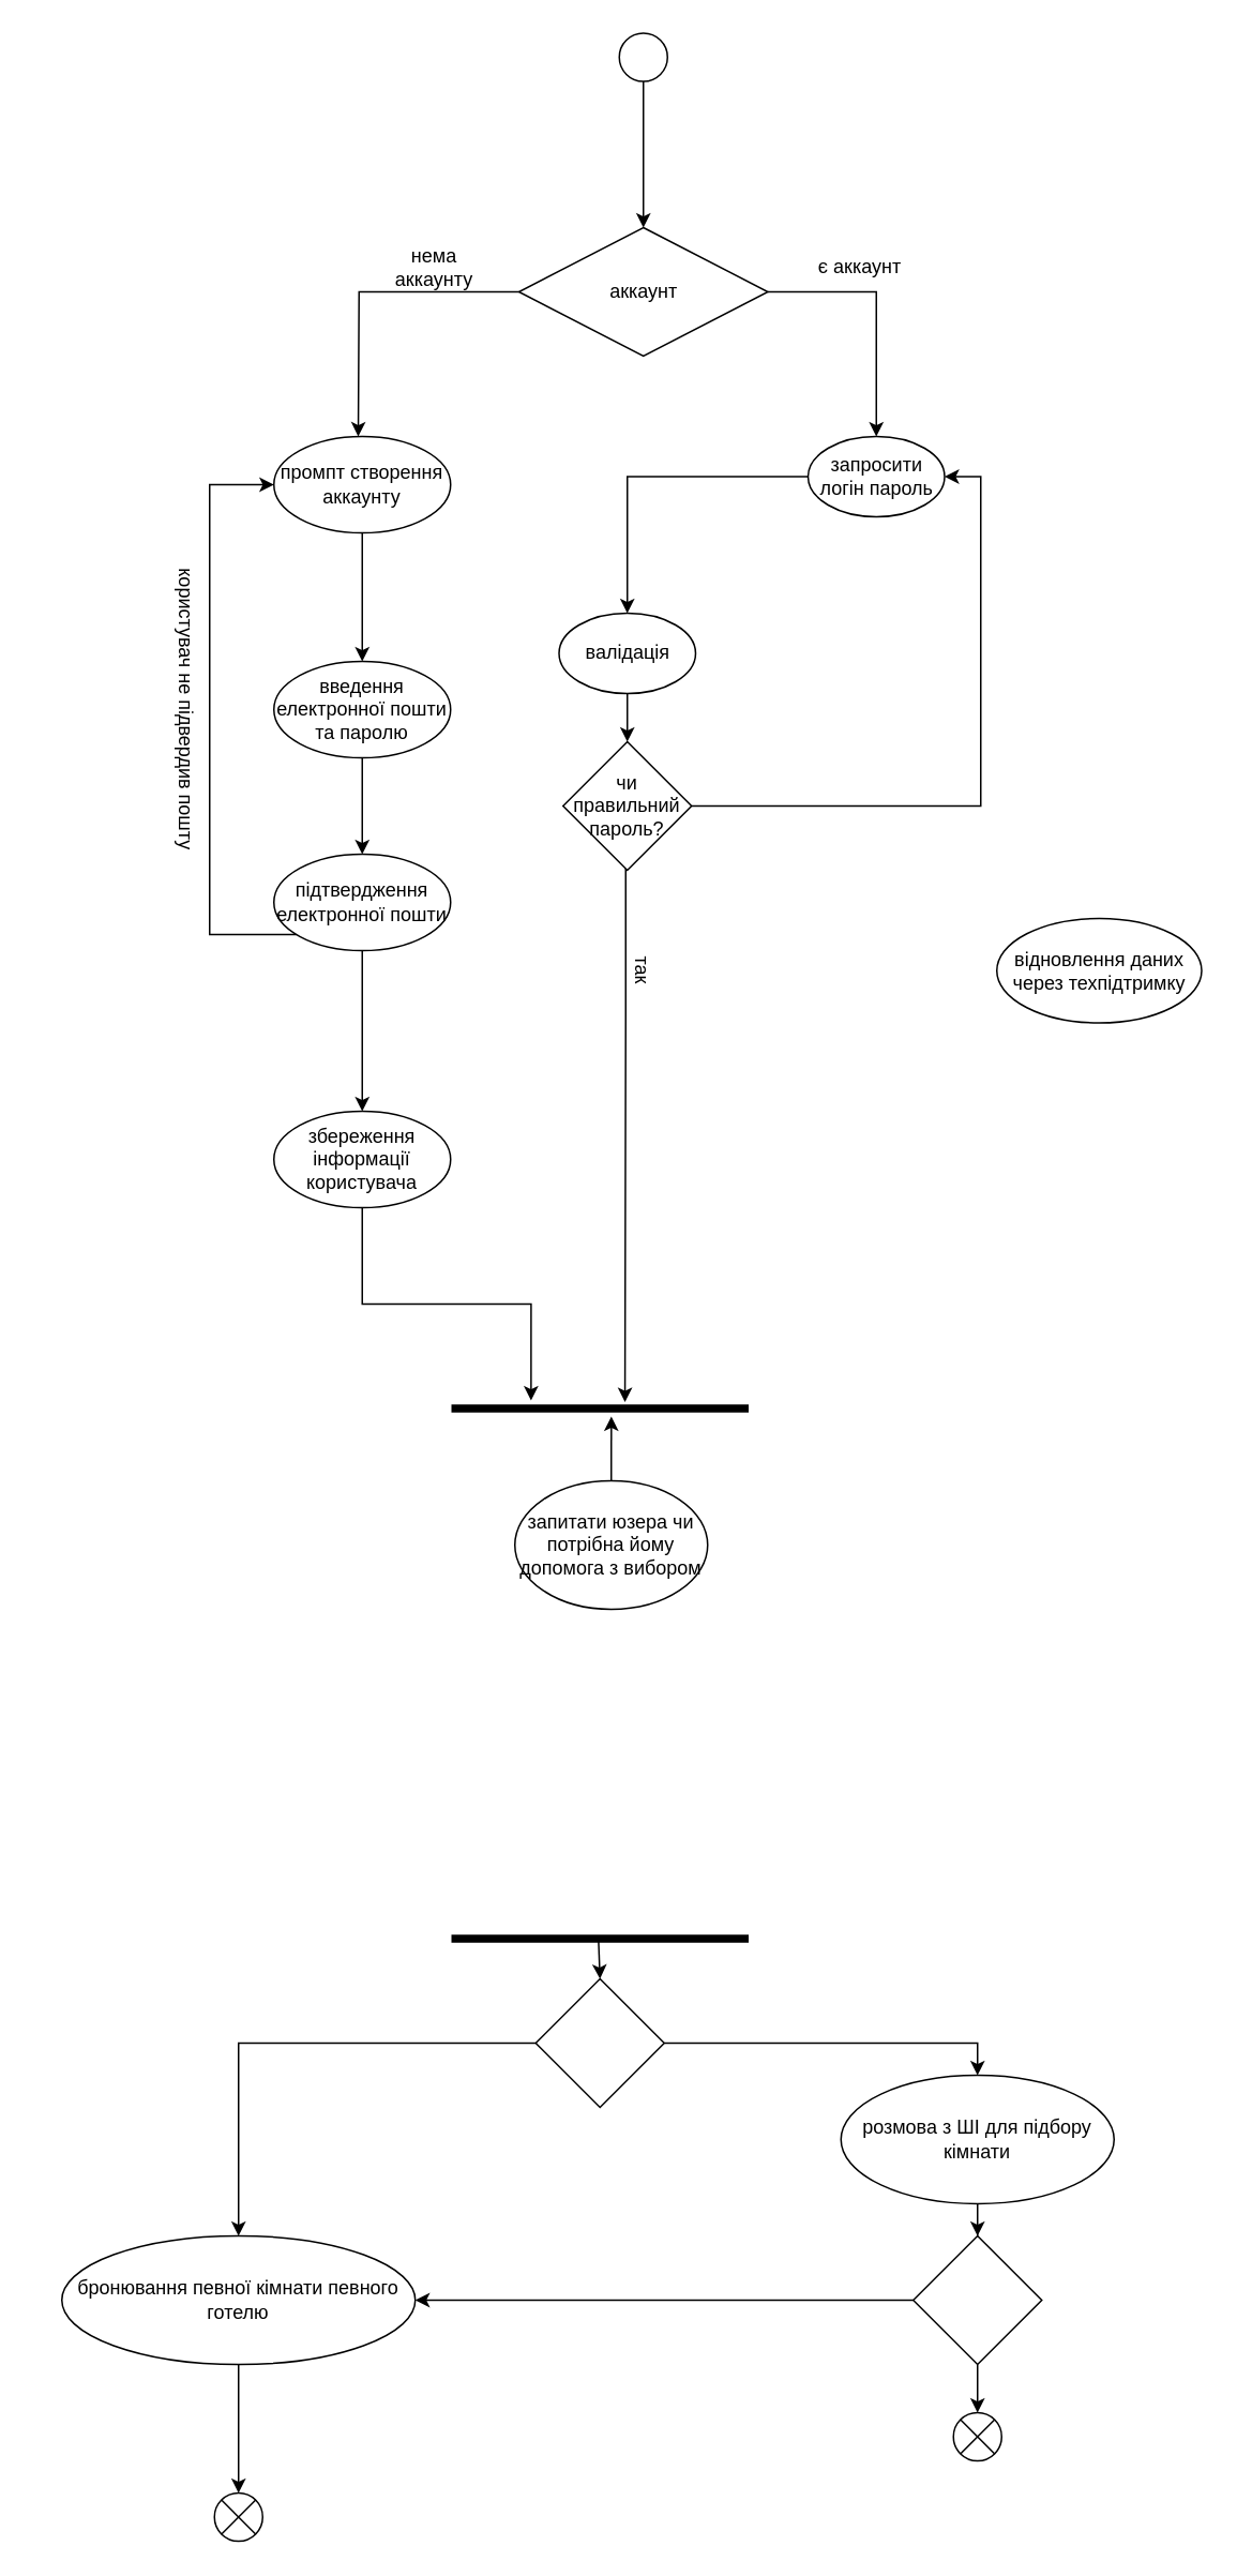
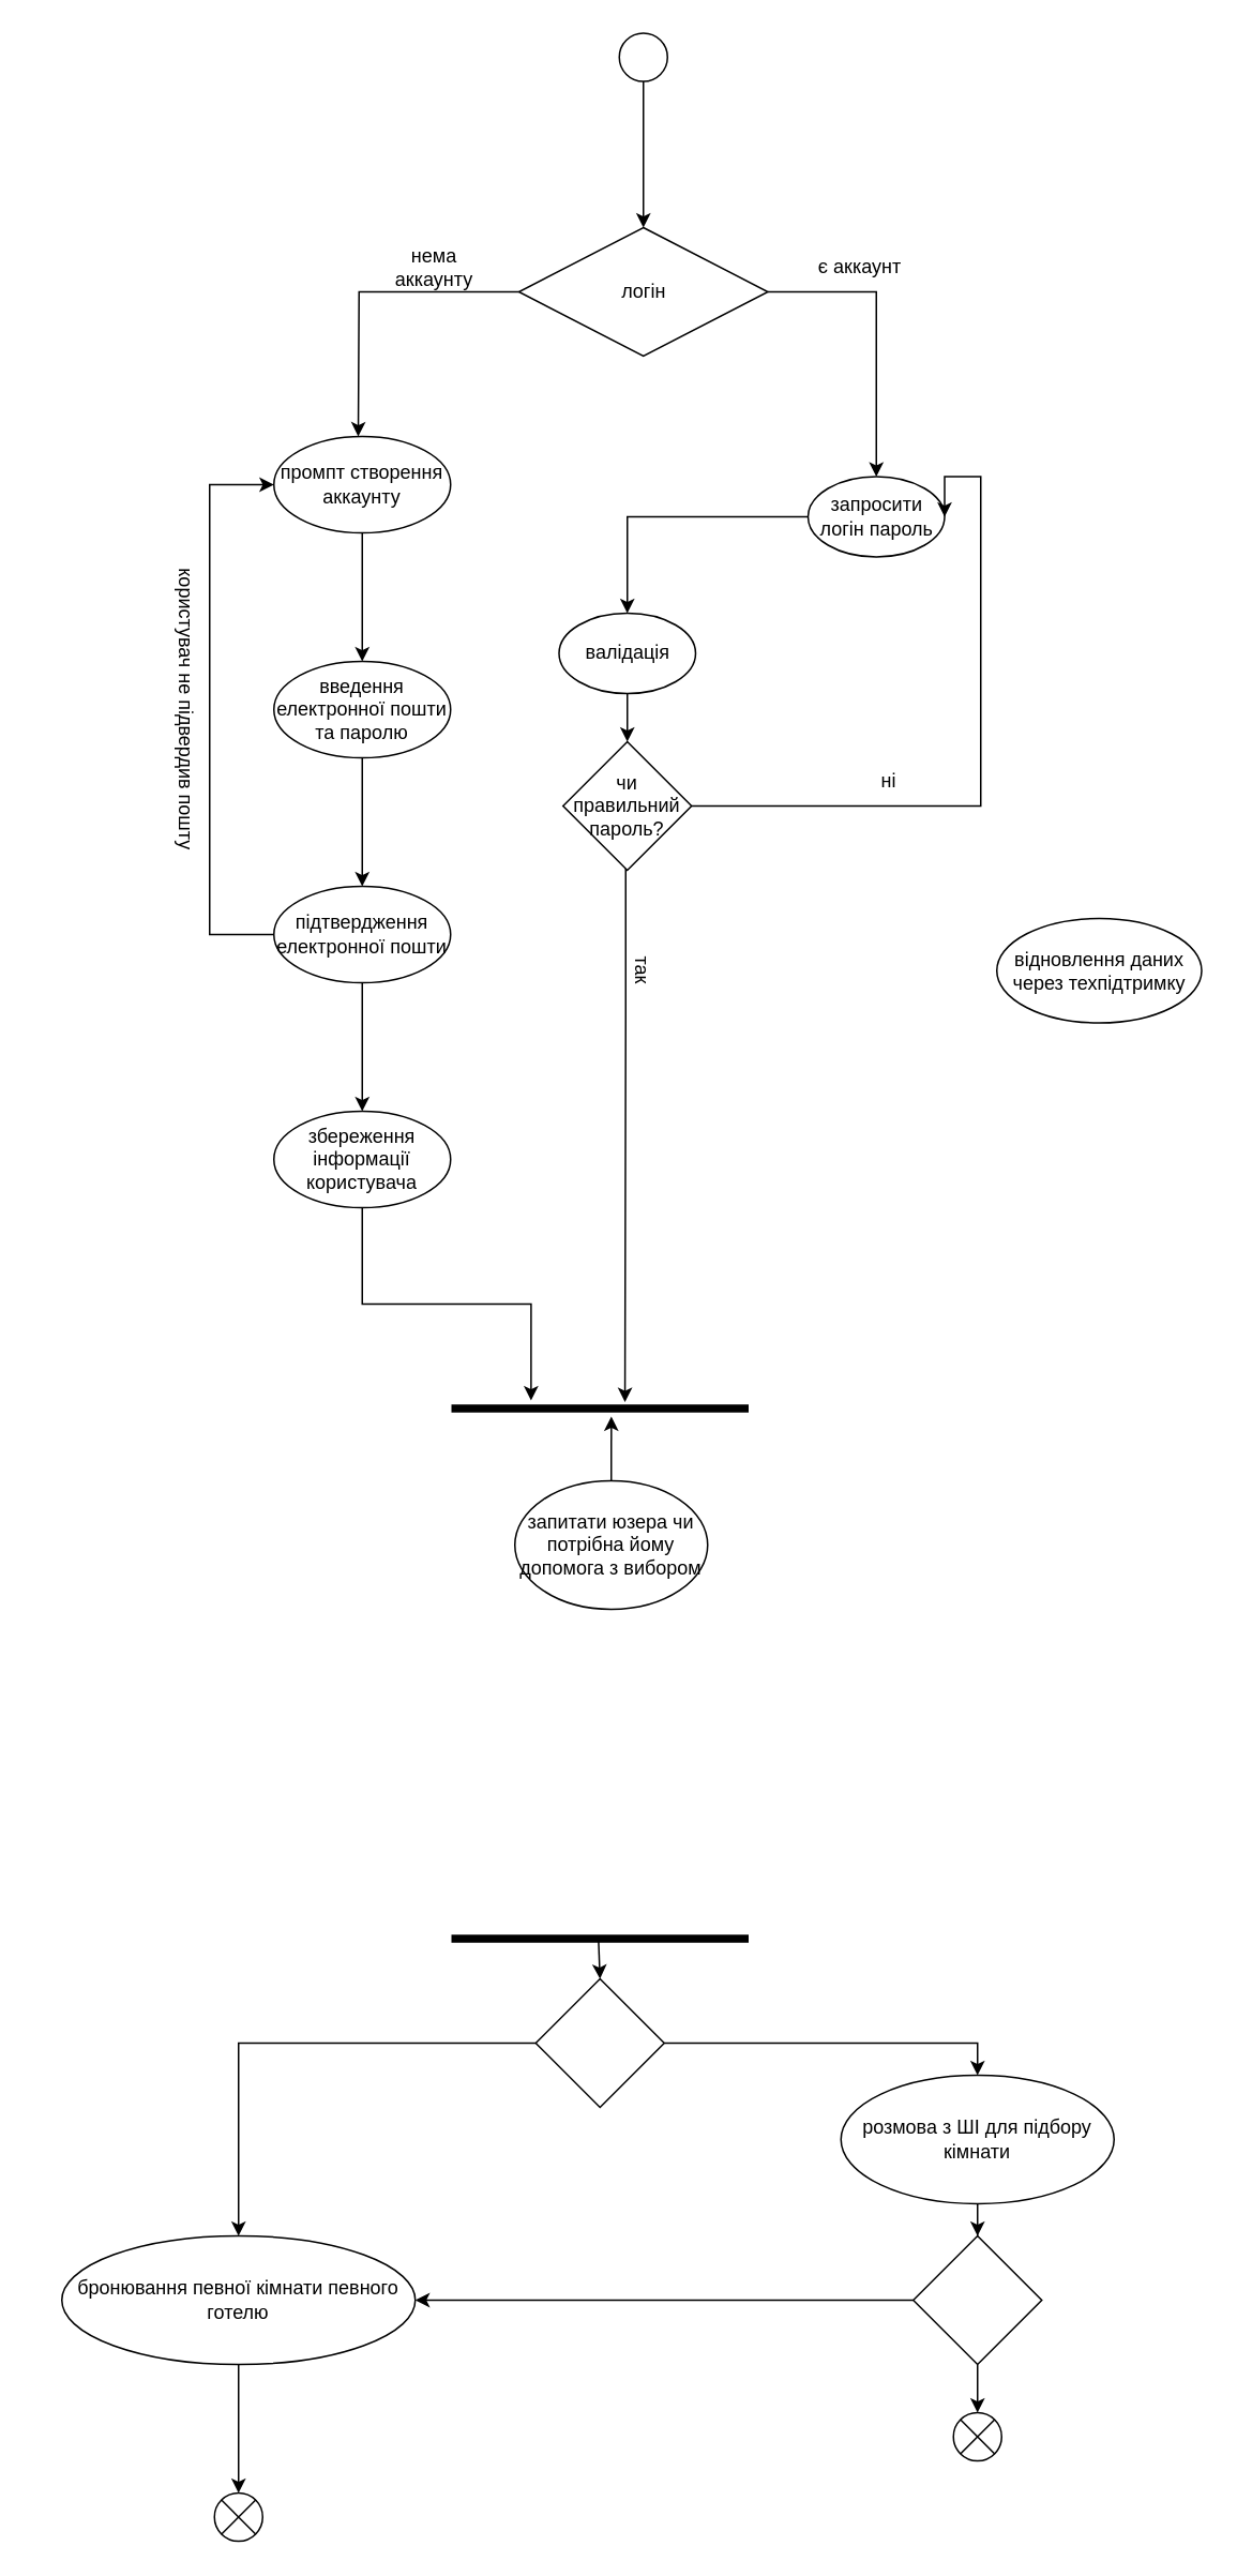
  <mxCell id="0" />
  <mxCell id="1" parent="0" />
  <mxCell id="2" value="" style="ellipse;" vertex="1" parent="1"><mxGeometry x="385" y="20" width="30" height="30" as="geometry" /></mxCell>
  <mxCell id="3" value="" style="line;strokeWidth=5;rotatable=0;dashed=0;labelPosition=right;align=left;verticalAlign=middle;spacingTop=0;spacingLeft=6;points=[];portConstraint=eastwest;" vertex="1" parent="1"><mxGeometry x="280.5" y="871" width="185" height="10" as="geometry" /></mxCell>
  <mxCell id="4" value="" style="line;strokeWidth=5;rotatable=0;dashed=0;labelPosition=right;align=left;verticalAlign=middle;spacingTop=0;spacingLeft=6;points=[];portConstraint=eastwest;" vertex="1" parent="1"><mxGeometry x="280.5" y="1201" width="185" height="10" as="geometry" /></mxCell>
  <mxCell id="5" value="" style="edgeStyle=orthogonalEdgeStyle;rounded=0;orthogonalLoop=1;jettySize=auto;html=1;" edge="1" parent="1" source="6"><mxGeometry relative="1" as="geometry"><mxPoint x="148" y="1551" as="targetPoint" /></mxGeometry></mxCell>
  <mxCell id="6" value="бронювання певної кімнати певного готелю" style="ellipse;whiteSpace=wrap;html=1;" vertex="1" parent="1"><mxGeometry x="38" y="1391" width="220" height="80" as="geometry" /></mxCell>
  <mxCell id="7" style="edgeStyle=orthogonalEdgeStyle;rounded=0;orthogonalLoop=1;jettySize=auto;html=1;entryX=0.5;entryY=0;entryDx=0;entryDy=0;" edge="1" parent="1" source="9" target="6"><mxGeometry relative="1" as="geometry" /></mxCell>
  <mxCell id="8" style="edgeStyle=orthogonalEdgeStyle;rounded=0;orthogonalLoop=1;jettySize=auto;html=1;entryX=0.5;entryY=0;entryDx=0;entryDy=0;" edge="1" parent="1" source="9" target="11"><mxGeometry relative="1" as="geometry" /></mxCell>
  <mxCell id="9" value="" style="rhombus;whiteSpace=wrap;html=1;" vertex="1" parent="1"><mxGeometry x="333" y="1231" width="80" height="80" as="geometry" /></mxCell>
  <mxCell id="10" value="" style="edgeStyle=orthogonalEdgeStyle;rounded=0;orthogonalLoop=1;jettySize=auto;html=1;" edge="1" parent="1" source="11" target="14"><mxGeometry relative="1" as="geometry" /></mxCell>
  <mxCell id="11" value="розмова з ШІ для підбору кімнати" style="ellipse;whiteSpace=wrap;html=1;" vertex="1" parent="1"><mxGeometry x="523" y="1291" width="170" height="80" as="geometry" /></mxCell>
  <mxCell id="12" style="edgeStyle=orthogonalEdgeStyle;rounded=0;orthogonalLoop=1;jettySize=auto;html=1;entryX=1;entryY=0.5;entryDx=0;entryDy=0;" edge="1" parent="1" source="14" target="6"><mxGeometry relative="1" as="geometry" /></mxCell>
  <mxCell id="13" value="" style="edgeStyle=orthogonalEdgeStyle;rounded=0;orthogonalLoop=1;jettySize=auto;html=1;" edge="1" parent="1" source="14" target="15"><mxGeometry relative="1" as="geometry" /></mxCell>
  <mxCell id="14" value="" style="rhombus;whiteSpace=wrap;html=1;" vertex="1" parent="1"><mxGeometry x="568" y="1391" width="80" height="80" as="geometry" /></mxCell>
  <mxCell id="15" value="" style="shape=sumEllipse;perimeter=ellipsePerimeter;html=1;backgroundOutline=1;" vertex="1" parent="1"><mxGeometry x="593" y="1501" width="30" height="30" as="geometry" /></mxCell>
  <mxCell id="16" style="edgeStyle=orthogonalEdgeStyle;rounded=0;orthogonalLoop=1;jettySize=auto;html=1;exitX=0.495;exitY=0.6;exitDx=0;exitDy=0;entryX=0.5;entryY=0;entryDx=0;entryDy=0;exitPerimeter=0;" edge="1" parent="1" source="4" target="9"><mxGeometry relative="1" as="geometry" /></mxCell>
  <mxCell id="17" value="" style="edgeStyle=orthogonalEdgeStyle;rounded=0;orthogonalLoop=1;jettySize=auto;html=1;" edge="1" parent="1" source="18" target="26"><mxGeometry relative="1" as="geometry" /></mxCell>
- <mxCell id="18" value="запросити логін пароль" style="ellipse;whiteSpace=wrap;html=1;" vertex="1" parent="1"><mxGeometry x="502.5" y="271" width="85" height="50" as="geometry" /></mxCell>
+ <mxCell id="18" value="запросити логін пароль" style="ellipse;whiteSpace=wrap;html=1;" vertex="1" parent="1"><mxGeometry x="502.5" y="296" width="85" height="50" as="geometry" /></mxCell>
  <mxCell id="19" value="відновлення даних через техпідтримку" style="ellipse;whiteSpace=wrap;html=1;" vertex="1" parent="1"><mxGeometry x="620" y="571" width="127.5" height="65" as="geometry" /></mxCell>
  <mxCell id="20" style="edgeStyle=orthogonalEdgeStyle;rounded=0;orthogonalLoop=1;jettySize=auto;html=1;entryX=0.5;entryY=0.1;entryDx=0;entryDy=0;entryPerimeter=0;" edge="1" parent="1" source="2"><mxGeometry relative="1" as="geometry"><mxPoint x="400" y="141" as="targetPoint" /></mxGeometry></mxCell>
  <mxCell id="21" value="" style="shape=sumEllipse;perimeter=ellipsePerimeter;html=1;backgroundOutline=1;" vertex="1" parent="1"><mxGeometry x="133" y="1551" width="30" height="30" as="geometry" /></mxCell>
  <mxCell id="22" style="edgeStyle=orthogonalEdgeStyle;rounded=0;orthogonalLoop=1;jettySize=auto;html=1;entryX=0.5;entryY=0;entryDx=0;entryDy=0;" edge="1" parent="1" source="24"><mxGeometry relative="1" as="geometry"><mxPoint x="222.5" y="271" as="targetPoint" /></mxGeometry></mxCell>
  <mxCell id="23" style="edgeStyle=orthogonalEdgeStyle;rounded=0;orthogonalLoop=1;jettySize=auto;html=1;entryX=0.5;entryY=0;entryDx=0;entryDy=0;" edge="1" parent="1" source="24" target="18"><mxGeometry relative="1" as="geometry" /></mxCell>
- <mxCell id="24" value="аккаунт" style="rhombus;whiteSpace=wrap;html=1;" vertex="1" parent="1"><mxGeometry x="322.5" y="141" width="155" height="80" as="geometry" /></mxCell>
+ <mxCell id="24" value="логін" style="rhombus;whiteSpace=wrap;html=1;" vertex="1" parent="1"><mxGeometry x="322.5" y="141" width="155" height="80" as="geometry" /></mxCell>
  <mxCell id="25" value="" style="edgeStyle=orthogonalEdgeStyle;rounded=0;orthogonalLoop=1;jettySize=auto;html=1;" edge="1" parent="1" source="26" target="28"><mxGeometry relative="1" as="geometry" /></mxCell>
  <mxCell id="26" value="валідація" style="ellipse;whiteSpace=wrap;html=1;" vertex="1" parent="1"><mxGeometry x="347.5" y="381" width="85" height="50" as="geometry" /></mxCell>
  <mxCell id="27" style="edgeStyle=orthogonalEdgeStyle;rounded=0;orthogonalLoop=1;jettySize=auto;html=1;entryX=1;entryY=0.5;entryDx=0;entryDy=0;" edge="1" parent="1" source="28" target="18"><mxGeometry relative="1" as="geometry"><mxPoint x="690" y="301" as="targetPoint" /><Array as="points"><mxPoint x="610" y="501" /><mxPoint x="610" y="296" /></Array></mxGeometry></mxCell>
  <mxCell id="28" value="чи правильний пароль?" style="rhombus;whiteSpace=wrap;html=1;" vertex="1" parent="1"><mxGeometry x="350" y="461" width="80" height="80" as="geometry" /></mxCell>
  <mxCell id="29" style="edgeStyle=orthogonalEdgeStyle;rounded=0;orthogonalLoop=1;jettySize=auto;html=1;entryX=0.584;entryY=0.1;entryDx=0;entryDy=0;entryPerimeter=0;" edge="1" parent="1" source="28" target="3"><mxGeometry relative="1" as="geometry"><Array as="points"><mxPoint x="389" y="631" /><mxPoint x="389" y="631" /></Array></mxGeometry></mxCell>
+ <mxCell id="30" value="ні" style="text;html=1;align=center;verticalAlign=middle;whiteSpace=wrap;rounded=0;" vertex="1" parent="1"><mxGeometry x="522.5" y="471" width="60" height="30" as="geometry" /></mxCell>
  <mxCell id="31" value="так" style="text;html=1;align=center;verticalAlign=middle;whiteSpace=wrap;rounded=0;rotation=90;" vertex="1" parent="1"><mxGeometry x="370" y="588.5" width="60" height="30" as="geometry" /></mxCell>
  <mxCell id="32" value="є аккаунт" style="text;html=1;align=center;verticalAlign=middle;whiteSpace=wrap;rounded=0;" vertex="1" parent="1"><mxGeometry x="505" y="151" width="60" height="30" as="geometry" /></mxCell>
  <mxCell id="33" value="нема аккаунту" style="text;html=1;align=center;verticalAlign=middle;whiteSpace=wrap;rounded=0;" vertex="1" parent="1"><mxGeometry x="240" y="151" width="60" height="30" as="geometry" /></mxCell>
  <mxCell id="34" value="" style="edgeStyle=orthogonalEdgeStyle;rounded=0;orthogonalLoop=1;jettySize=auto;html=1;" edge="1" parent="1" source="35" target="37"><mxGeometry relative="1" as="geometry" /></mxCell>
  <mxCell id="35" value="промпт створення аккаунту" style="ellipse;whiteSpace=wrap;html=1;" vertex="1" parent="1"><mxGeometry x="170" y="271" width="110" height="60" as="geometry" /></mxCell>
  <mxCell id="36" value="" style="edgeStyle=orthogonalEdgeStyle;rounded=0;orthogonalLoop=1;jettySize=auto;html=1;" edge="1" parent="1" source="37" target="40"><mxGeometry relative="1" as="geometry" /></mxCell>
  <mxCell id="37" value="введення електронної пошти та паролю" style="ellipse;whiteSpace=wrap;html=1;" vertex="1" parent="1"><mxGeometry x="170" y="411" width="110" height="60" as="geometry" /></mxCell>
  <mxCell id="38" style="edgeStyle=orthogonalEdgeStyle;rounded=0;orthogonalLoop=1;jettySize=auto;html=1;entryX=0;entryY=0.5;entryDx=0;entryDy=0;" edge="1" parent="1" source="40" target="35"><mxGeometry relative="1" as="geometry"><Array as="points"><mxPoint x="130" y="581" /><mxPoint x="130" y="301" /></Array></mxGeometry></mxCell>
  <mxCell id="39" value="" style="edgeStyle=orthogonalEdgeStyle;rounded=0;orthogonalLoop=1;jettySize=auto;html=1;" edge="1" parent="1" source="40" target="44"><mxGeometry relative="1" as="geometry" /></mxCell>
- <mxCell id="40" value="підтвердження електронної пошти" style="ellipse;whiteSpace=wrap;html=1;" vertex="1" parent="1"><mxGeometry x="170" y="531" width="110" height="60" as="geometry" /></mxCell>
+ <mxCell id="40" value="підтвердження електронної пошти" style="ellipse;whiteSpace=wrap;html=1;" vertex="1" parent="1"><mxGeometry x="170" y="551" width="110" height="60" as="geometry" /></mxCell>
  <mxCell id="41" value="користувач не підвердив пошту" style="text;html=1;align=center;verticalAlign=middle;whiteSpace=wrap;rounded=0;rotation=90;" vertex="1" parent="1"><mxGeometry x="20" y="426" width="190" height="30" as="geometry" /></mxCell>
  <mxCell id="42" value="запитати юзера чи потрібна йому допомога з вибором " style="ellipse;whiteSpace=wrap;html=1;" vertex="1" parent="1"><mxGeometry x="320" y="921" width="120" height="80" as="geometry" /></mxCell>
  <mxCell id="43" style="edgeStyle=orthogonalEdgeStyle;rounded=0;orthogonalLoop=1;jettySize=auto;html=1;entryX=0.538;entryY=1;entryDx=0;entryDy=0;entryPerimeter=0;" edge="1" parent="1" source="42" target="3"><mxGeometry relative="1" as="geometry" /></mxCell>
  <mxCell id="44" value="збереження інформації користувача" style="ellipse;whiteSpace=wrap;html=1;" vertex="1" parent="1"><mxGeometry x="170" y="691" width="110" height="60" as="geometry" /></mxCell>
  <mxCell id="45" style="edgeStyle=orthogonalEdgeStyle;rounded=0;orthogonalLoop=1;jettySize=auto;html=1;entryX=0.268;entryY=0;entryDx=0;entryDy=0;entryPerimeter=0;" edge="1" parent="1" source="44" target="3"><mxGeometry relative="1" as="geometry" /></mxCell>
